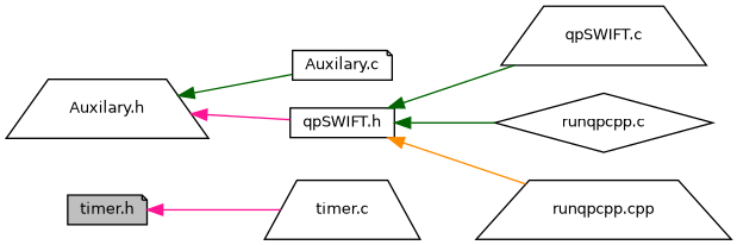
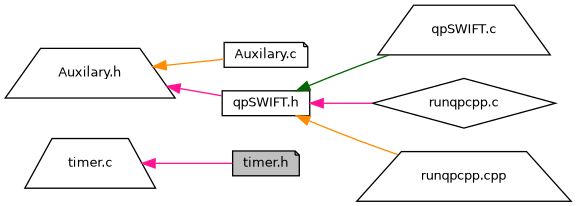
  digraph {
    rankdir=LR
    node [color=black fontname=Helvetica fontsize=10 shape=trapezium]
    edge [color=deeppink dir=back fontname=Helvetica fontsize=10 labelfontname=Helvetica labelfontsize=10 style=solid]
    n1 [fillcolor=grey75 fontcolor=black height=0.2 label="timer.h" shape=note style=filled width=0.4]
    n2 [height=0.2 label="timer.c" width=0.4]
    n3 [height=0.2 label="Auxilary.h" width=0.4]
    n4 [height=0.2 label="Auxilary.c" shape=note width=0.4]
    n5 [height=0.2 label="qpSWIFT.h" shape=box width=0.4]
    n6 [height=0.2 label="qpSWIFT.c" width=0.4]
    n7 [height=0.2 label="runqpcpp.c" shape=diamond width=0.4]
    n8 [height=0.2 label="runqpcpp.cpp" width=0.4]
-   n1 -> n2
-   n3 -> n4 [color=darkgreen]
+   n2 -> n1
+   n3 -> n4 [color=darkorange]
    n3 -> n5
    n5 -> n6 [color=darkgreen]
-   n5 -> n7 [color=darkgreen]
+   n5 -> n7
    n5 -> n8 [color=darkorange]
  }
